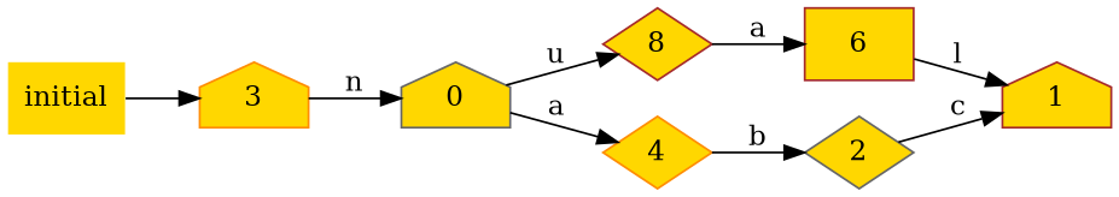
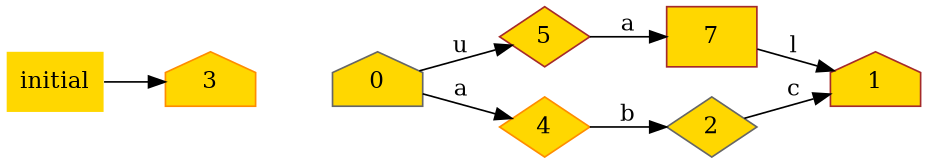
  digraph {
    rankdir=LR
    node [color=brown fillcolor=gold shape=house style=filled]
    0 [color=gray40]
-   5 [shape=diamond label=8]
+   5 [shape=diamond]
    4 [color=darkorange shape=diamond]
-   6 [shape=box]
+   6 [shape=box label=7]
    1
    2 [color=gray40 shape=diamond]
    3 [color=darkorange]
    initial [color=darkorange shape=plaintext]
    0 -> 5 [label=u]
    0 -> 4 [label=a]
    5 -> 6 [label=a]
    4 -> 2 [label=b]
    6 -> 1 [label=l]
    2 -> 1 [label=c]
-   3 -> 0 [label=n]
    initial -> 3
  }
